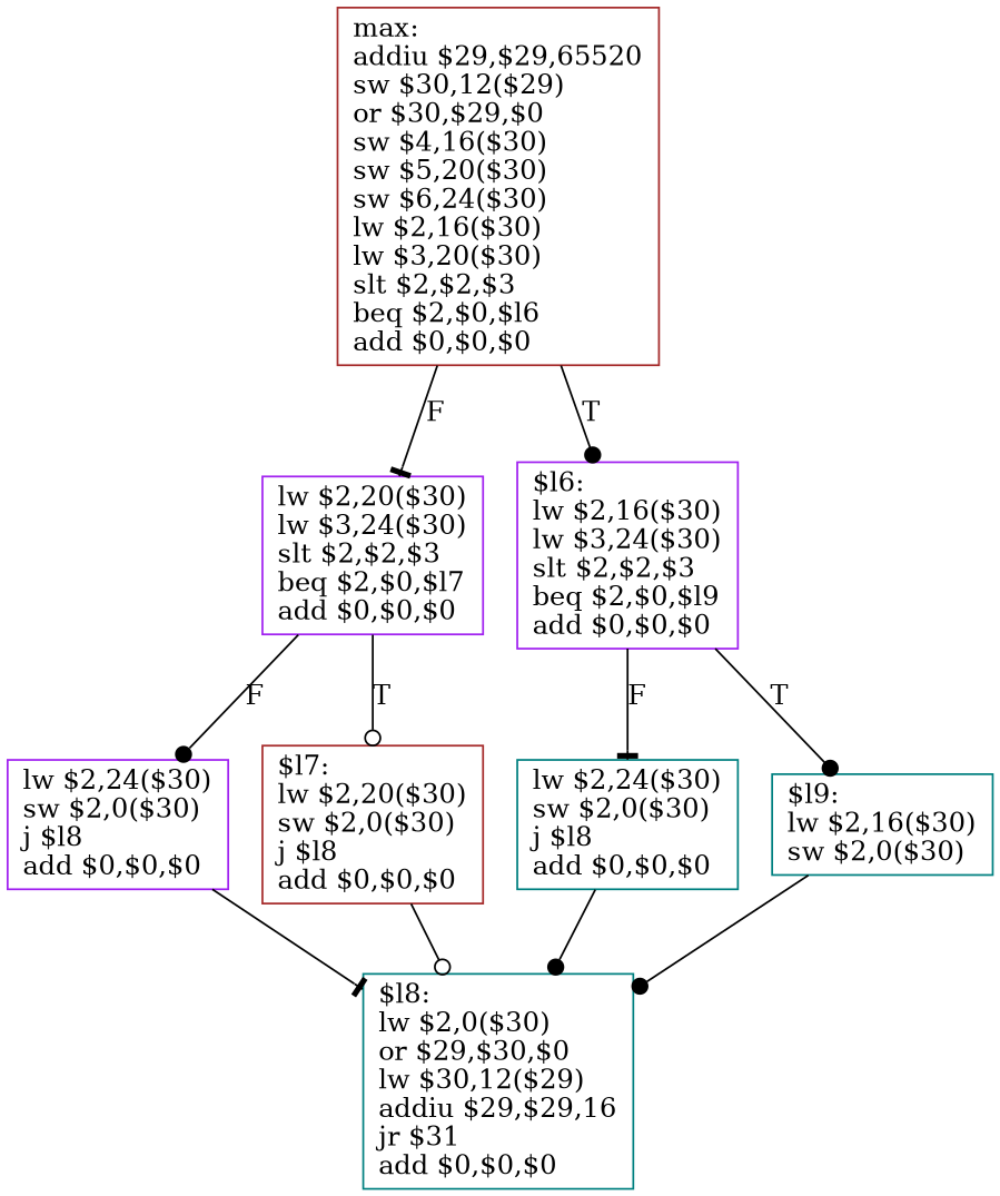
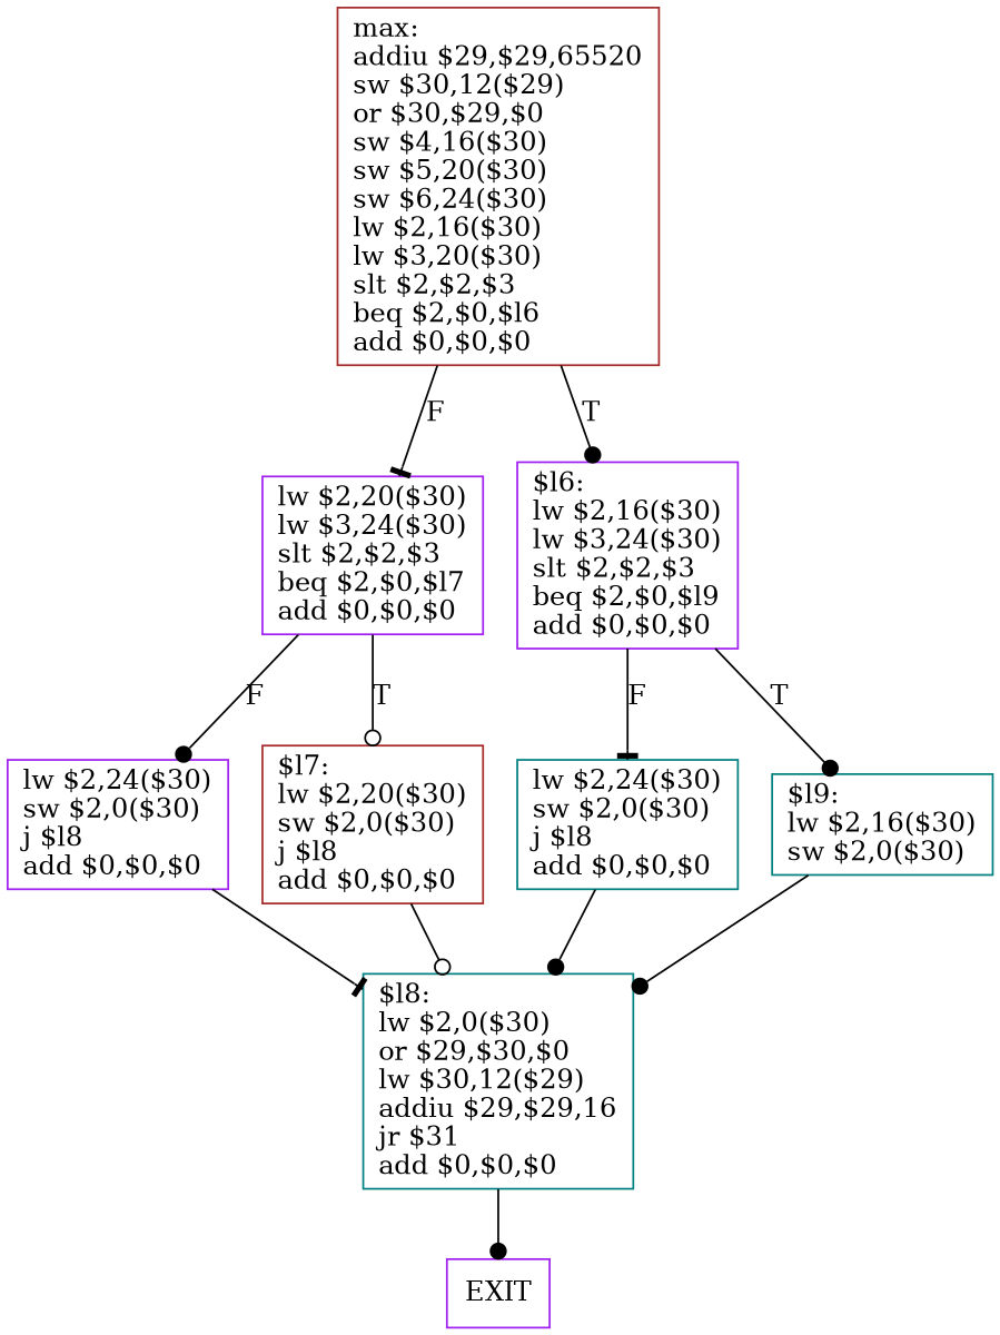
  digraph {
    node [shape=box color=purple]
    edge [style=filled arrowhead=dot]
    n1 [label="max:\laddiu $29,$29,65520\lsw $30,12($29)\lor $30,$29,$0\lsw $4,16($30)\lsw $5,20($30)\lsw $6,24($30)\llw $2,16($30)\llw $3,20($30)\lslt $2,$2,$3\lbeq $2,$0,$l6\ladd $0,$0,$0\l" color=brown]
    n2 [label="lw $2,20($30)\llw $3,24($30)\lslt $2,$2,$3\lbeq $2,$0,$l7\ladd $0,$0,$0\l"]
    n3 [label="$l6:\llw $2,16($30)\llw $3,24($30)\lslt $2,$2,$3\lbeq $2,$0,$l9\ladd $0,$0,$0\l"]
    n4 [label="lw $2,24($30)\lsw $2,0($30)\lj $l8\ladd $0,$0,$0\l"]
    n5 [label="$l7:\llw $2,20($30)\lsw $2,0($30)\lj $l8\ladd $0,$0,$0\l" color=brown]
    n6 [label="lw $2,24($30)\lsw $2,0($30)\lj $l8\ladd $0,$0,$0\l" color=teal]
    n7 [label="$l9:\llw $2,16($30)\lsw $2,0($30)\l" color=teal]
    n8 [label="$l8:\llw $2,0($30)\lor $29,$30,$0\llw $30,12($29)\laddiu $29,$29,16\ljr $31\ladd $0,$0,$0\l" color=teal]
+   EXIT
    n1 -> n2 [label=F arrowhead=tee]
    n1 -> n3 [label=T]
    n2 -> n4 [label=F]
    n2 -> n5 [label=T arrowhead=odot]
    n3 -> n6 [label=F arrowhead=tee]
    n3 -> n7 [label=T]
    n4 -> n8 [arrowhead=tee]
    n5 -> n8 [arrowhead=odot]
    n6 -> n8
    n7 -> n8
+   n8 -> EXIT
  }
